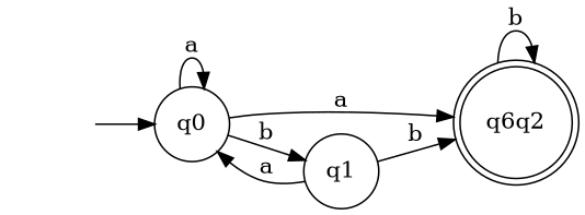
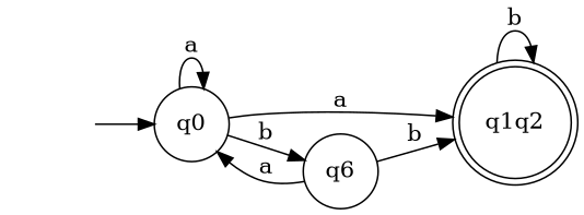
  digraph {
    rankdir=LR
    node [shape=circle]
    "" [shape=plaintext]
    n2 [label=q0]
-   n3 [label=q6q2 shape=doublecircle]
-   n4 [label=q1]
+   n3 [label=q1q2 shape=doublecircle]
+   n4 [label=q6]
    "" -> n2
    n2 -> n2 [label=a]
    n2 -> n3 [label=a]
    n2 -> n4 [label=b]
    n3 -> n3 [label=b]
    n4 -> n2 [label=a]
    n4 -> n3 [label=b]
  }
